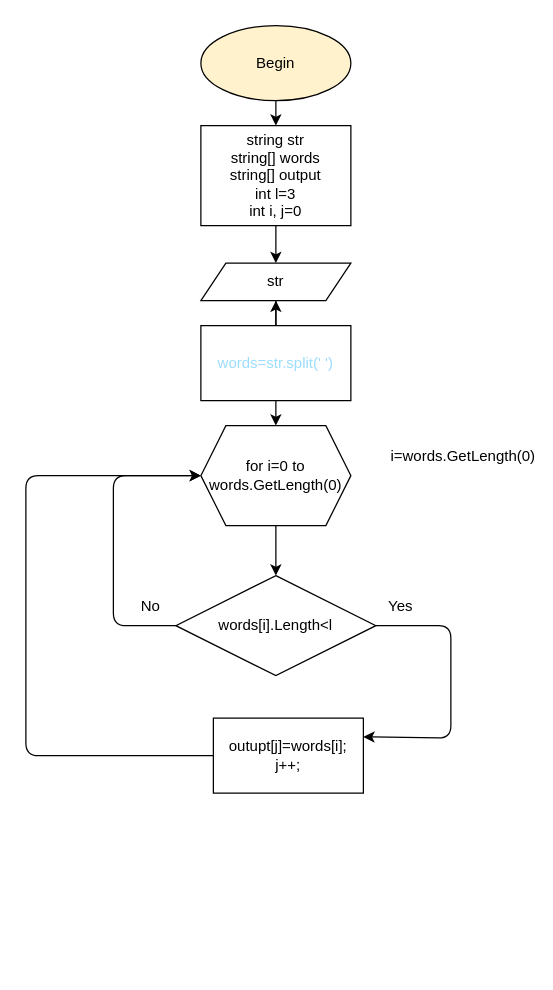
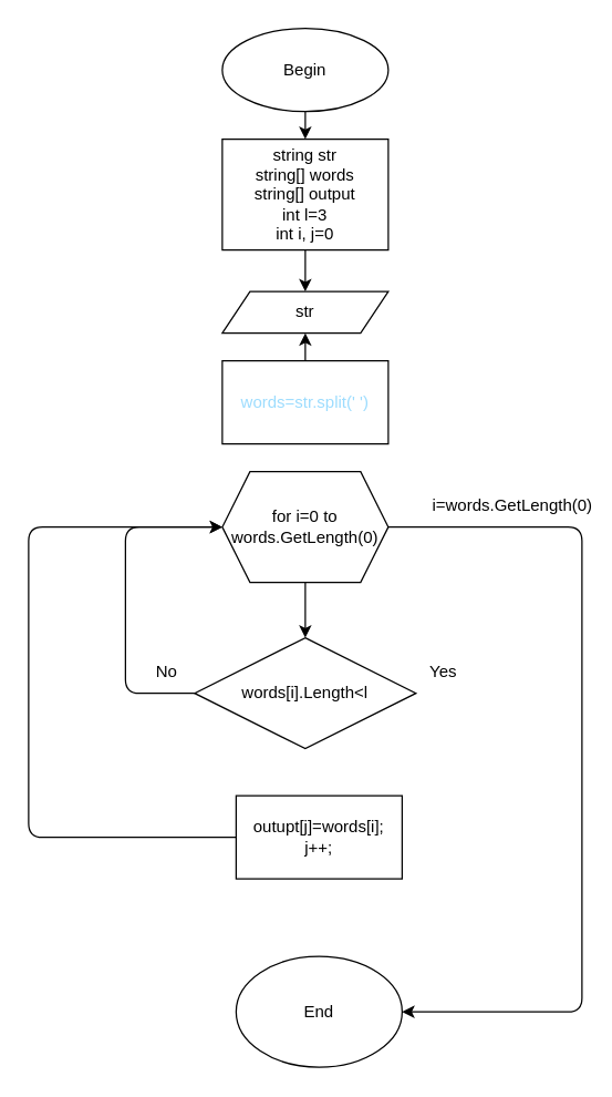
  <mxCell id="0" />
  <mxCell id="1" parent="0" />
  <mxCell id="2" value="" style="edgeStyle=none;html=1;" edge="1" parent="1" source="3" target="5"><mxGeometry relative="1" as="geometry" /></mxCell>
- <mxCell id="3" value="Begin" style="ellipse;whiteSpace=wrap;html=1;fillColor=#fff2cc;" vertex="1" parent="1"><mxGeometry x="160" y="20" width="120" height="60" as="geometry" /></mxCell>
+ <mxCell id="3" value="Begin" style="ellipse;whiteSpace=wrap;html=1;" vertex="1" parent="1"><mxGeometry x="160" y="20" width="120" height="60" as="geometry" /></mxCell>
  <mxCell id="4" value="" style="edgeStyle=none;html=1;" edge="1" parent="1" source="5" target="7"><mxGeometry relative="1" as="geometry" /></mxCell>
  <mxCell id="5" value="string str&lt;br&gt;string[] words&lt;br&gt;string[] output&lt;br&gt;int l=3&lt;br&gt;int i, j=0" style="rounded=0;whiteSpace=wrap;html=1;" vertex="1" parent="1"><mxGeometry x="160" y="100" width="120" height="80" as="geometry" /></mxCell>
- <mxCell id="6" value="" style="edgeStyle=none;html=1;" edge="1" parent="1" source="7" target="12"><mxGeometry relative="1" as="geometry" /></mxCell>
  <mxCell id="7" value="str" style="shape=parallelogram;perimeter=parallelogramPerimeter;whiteSpace=wrap;html=1;fixedSize=1;" vertex="1" parent="1"><mxGeometry x="160" y="210" width="120" height="30" as="geometry" /></mxCell>
  <mxCell id="8" value="" style="edgeStyle=none;html=1;" edge="1" parent="1" source="9" target="7"><mxGeometry relative="1" as="geometry" /></mxCell>
  <mxCell id="9" value="&lt;font color=&quot;#9cdcfe&quot;&gt;words=str.split(' ')&lt;/font&gt;" style="rounded=0;whiteSpace=wrap;html=1;" vertex="1" parent="1"><mxGeometry x="160" y="260" width="120" height="60" as="geometry" /></mxCell>
  <mxCell id="10" value="" style="edgeStyle=none;html=1;" edge="1" parent="1" source="12" target="15"><mxGeometry relative="1" as="geometry" /></mxCell>
+ <mxCell id="11" style="edgeStyle=none;html=1;entryX=1;entryY=0.5;entryDx=0;entryDy=0;" edge="1" parent="1" source="12" target="18"><mxGeometry relative="1" as="geometry"><Array as="points"><mxPoint x="420" y="380" /><mxPoint x="420" y="730" /></Array></mxGeometry></mxCell>
  <mxCell id="12" value="for i=0 to words.GetLength(0)" style="shape=hexagon;perimeter=hexagonPerimeter2;whiteSpace=wrap;html=1;fixedSize=1;" vertex="1" parent="1"><mxGeometry x="160" y="340" width="120" height="80" as="geometry" /></mxCell>
- <mxCell id="13" style="edgeStyle=none;html=1;entryX=1;entryY=0.25;entryDx=0;entryDy=0;" edge="1" parent="1" source="15" target="17"><mxGeometry relative="1" as="geometry"><Array as="points"><mxPoint x="360" y="500" /><mxPoint x="360" y="550" /><mxPoint x="360" y="590" /></Array></mxGeometry></mxCell>
  <mxCell id="14" style="edgeStyle=none;html=1;exitX=0;exitY=0.5;exitDx=0;exitDy=0;entryX=0;entryY=0.5;entryDx=0;entryDy=0;" edge="1" parent="1" source="15" target="12"><mxGeometry relative="1" as="geometry"><Array as="points"><mxPoint x="90" y="500" /><mxPoint x="90" y="380" /></Array></mxGeometry></mxCell>
  <mxCell id="15" value="words[i].Length&amp;lt;l" style="rhombus;whiteSpace=wrap;html=1;" vertex="1" parent="1"><mxGeometry x="140" y="460" width="160" height="80" as="geometry" /></mxCell>
  <mxCell id="16" style="edgeStyle=none;html=1;exitX=0;exitY=0.5;exitDx=0;exitDy=0;entryX=0;entryY=0.5;entryDx=0;entryDy=0;" edge="1" parent="1"><mxGeometry relative="1" as="geometry"><mxPoint x="170" y="604" as="sourcePoint" /><mxPoint x="160" as="targetPoint" y="380" /><Array as="points"><mxPoint x="20" y="604" /><mxPoint x="20" y="380" /></Array></mxGeometry></mxCell>
  <mxCell id="17" value="outupt[j]=words[i];&lt;br&gt;j++;" style="rounded=0;whiteSpace=wrap;html=1;" vertex="1" parent="1"><mxGeometry x="170" y="574" width="120" height="60" as="geometry" /></mxCell>
+ <mxCell id="18" value="End" style="ellipse;whiteSpace=wrap;html=1;" vertex="1" parent="1"><mxGeometry x="170" y="690" width="120" height="80" as="geometry" /></mxCell>
  <mxCell id="19" value="Yes" style="text;html=1;strokeColor=none;fillColor=none;align=center;verticalAlign=middle;whiteSpace=wrap;rounded=0;" vertex="1" parent="1"><mxGeometry x="290" y="470" width="60" height="30" as="geometry" /></mxCell>
  <mxCell id="20" value="No" style="text;html=1;strokeColor=none;fillColor=none;align=center;verticalAlign=middle;whiteSpace=wrap;rounded=0;" vertex="1" parent="1"><mxGeometry x="90" y="470" width="60" height="30" as="geometry" /></mxCell>
  <mxCell id="21" value="i=words.GetLength(0)" style="text;html=1;strokeColor=none;fillColor=none;align=center;verticalAlign=middle;whiteSpace=wrap;rounded=0;" vertex="1" parent="1"><mxGeometry x="340" y="350" width="60" height="30" as="geometry" /></mxCell>
